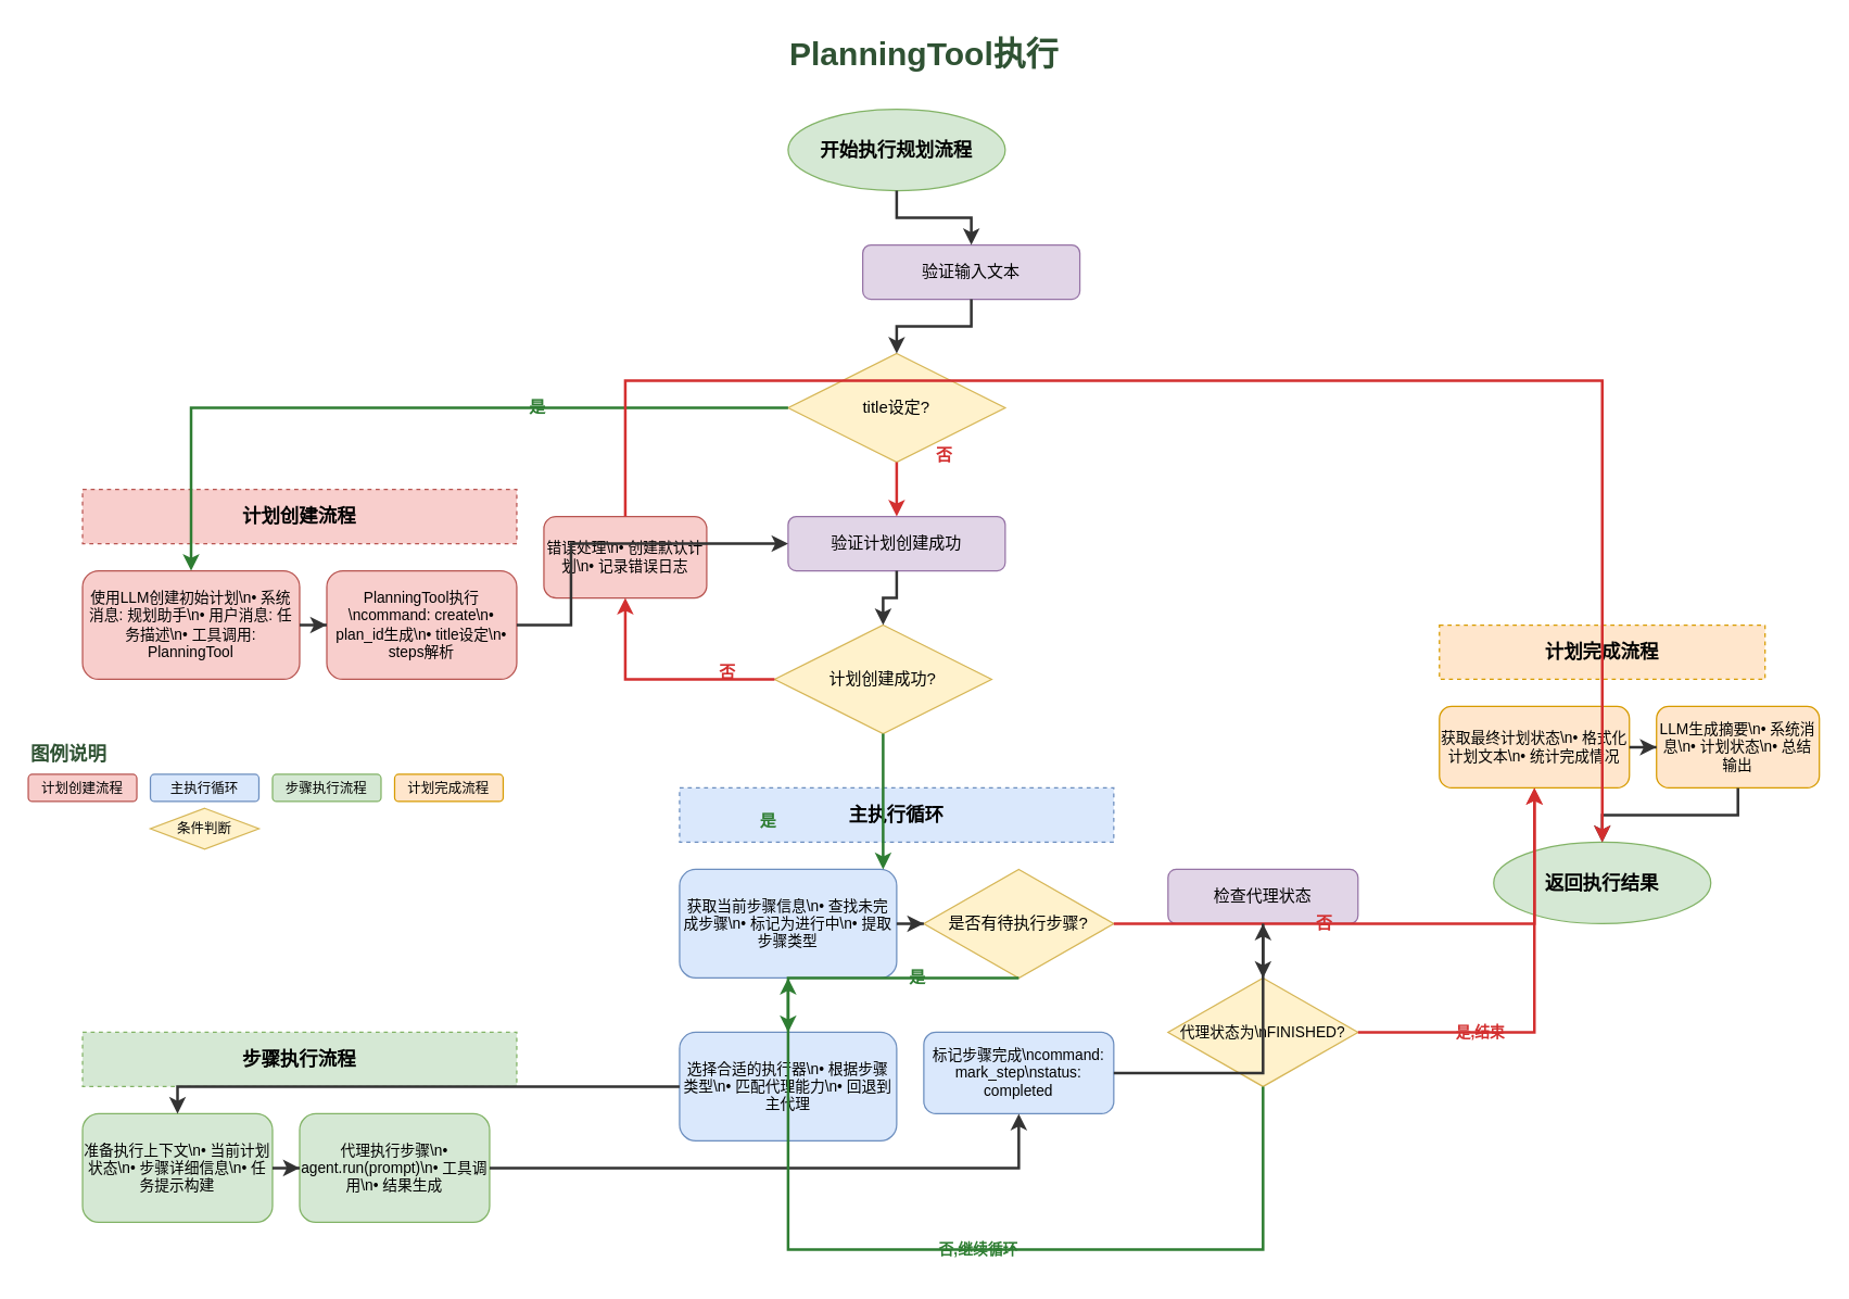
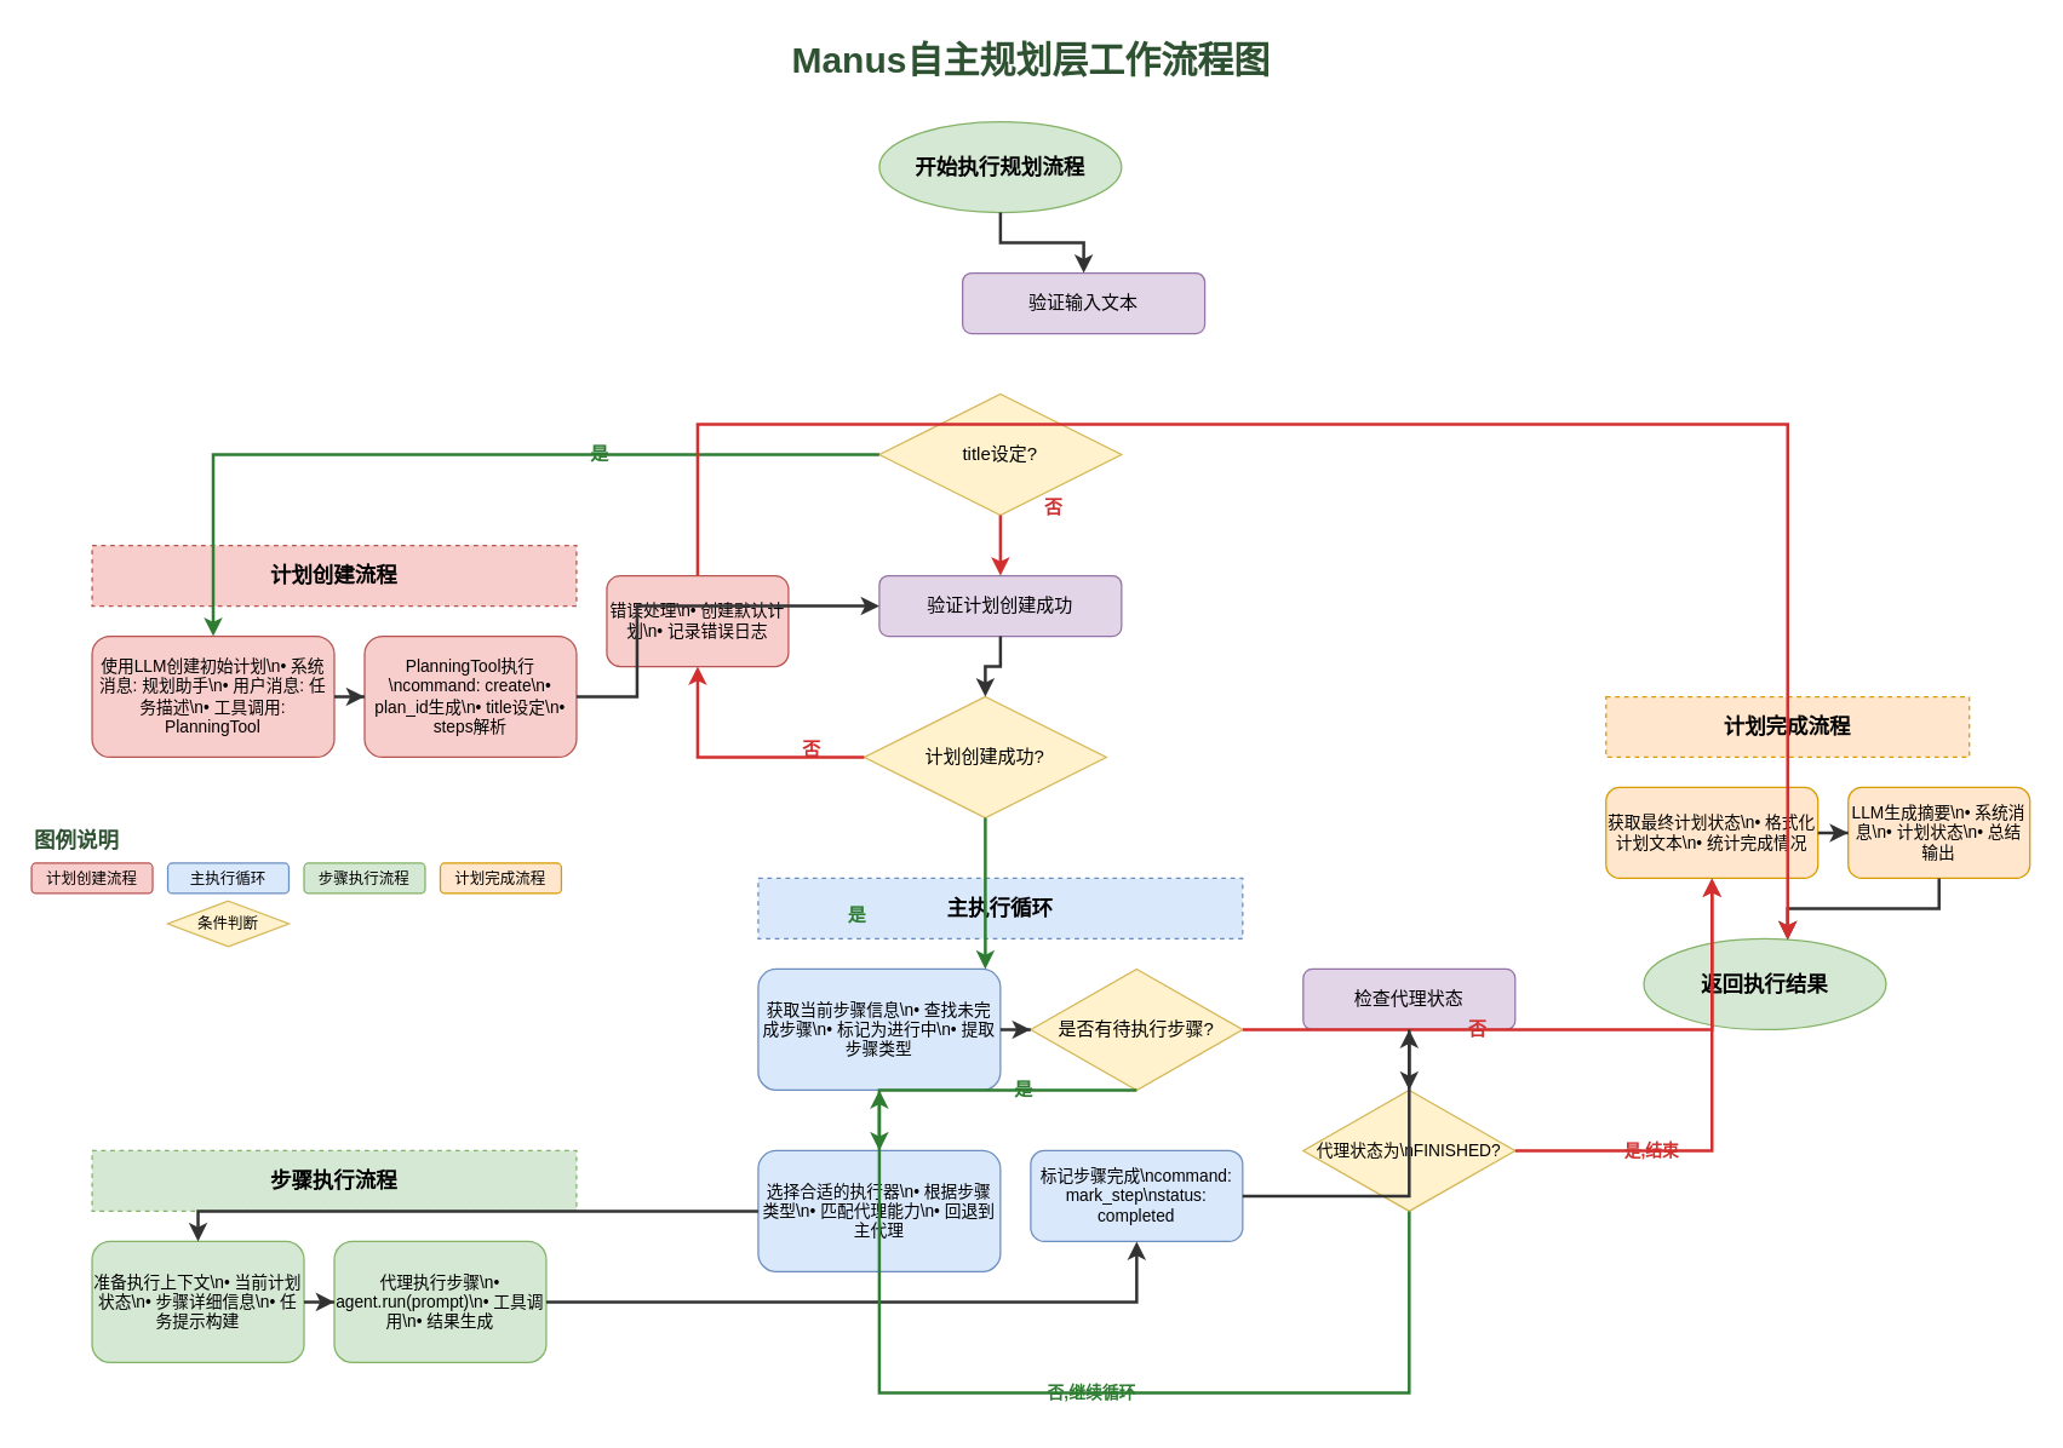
  <mxCell id="0" />
  <mxCell id="1" parent="0" />
- <mxCell id="2" value="PlanningTool执行" style="text;html=1;align=center;verticalAlign=middle;resizable=0;points=[];autosize=1;strokeColor=none;fillColor=none;fontSize=24;fontStyle=1;fontColor=#2F5233;" vertex="1" parent="1"><mxGeometry x="430" y="20" width="500" height="40" as="geometry" /></mxCell>
+ <mxCell id="2" value="Manus自主规划层工作流程图" style="text;html=1;align=center;verticalAlign=middle;resizable=0;points=[];autosize=1;strokeColor=none;fillColor=none;fontSize=24;fontStyle=1;fontColor=#2F5233;" vertex="1" parent="1"><mxGeometry x="430" y="20" width="500" height="40" as="geometry" /></mxCell>
  <mxCell id="3" value="开始执行规划流程" style="ellipse;whiteSpace=wrap;html=1;fillColor=#d5e8d4;strokeColor=#82b366;fontSize=14;fontStyle=1;" vertex="1" parent="1"><mxGeometry x="580" y="80" width="160" height="60" as="geometry" /></mxCell>
  <mxCell id="4" value="验证输入文本" style="rounded=1;whiteSpace=wrap;html=1;fillColor=#e1d5e7;strokeColor=#9673a6;fontSize=12;" vertex="1" parent="1"><mxGeometry x="635" y="180" width="160" height="40" as="geometry" /></mxCell>
  <mxCell id="5" value="title设定?" style="rhombus;whiteSpace=wrap;html=1;fillColor=#fff2cc;strokeColor=#d6b656;fontSize=12;" vertex="1" parent="1"><mxGeometry x="580" y="260" width="160" height="80" as="geometry" /></mxCell>
  <mxCell id="6" value="计划创建流程" style="rounded=0;whiteSpace=wrap;html=1;fillColor=#f8cecc;strokeColor=#b85450;fontSize=14;fontStyle=1;dashed=1;" vertex="1" parent="1"><mxGeometry x="60" y="360" width="320" height="40" as="geometry" /></mxCell>
  <mxCell id="7" value="使用LLM创建初始计划\n• 系统消息: 规划助手\n• 用户消息: 任务描述\n• 工具调用: PlanningTool" style="rounded=1;whiteSpace=wrap;html=1;fillColor=#f8cecc;strokeColor=#b85450;fontSize=11;" vertex="1" parent="1"><mxGeometry x="60" y="420" width="160" height="80" as="geometry" /></mxCell>
  <mxCell id="8" value="PlanningTool执行\ncommand: create\n• plan_id生成\n• title设定\n• steps解析" style="rounded=1;whiteSpace=wrap;html=1;fillColor=#f8cecc;strokeColor=#b85450;fontSize=11;" vertex="1" parent="1"><mxGeometry x="240" y="420" width="140" height="80" as="geometry" /></mxCell>
  <mxCell id="9" value="验证计划创建成功" style="rounded=1;whiteSpace=wrap;html=1;fillColor=#e1d5e7;strokeColor=#9673a6;fontSize=12;" vertex="1" parent="1"><mxGeometry x="580" y="380" width="160" height="40" as="geometry" /></mxCell>
  <mxCell id="10" value="计划创建成功?" style="rhombus;whiteSpace=wrap;html=1;fillColor=#fff2cc;strokeColor=#d6b656;fontSize=12;" vertex="1" parent="1"><mxGeometry x="570" y="460" width="160" height="80" as="geometry" /></mxCell>
  <mxCell id="11" value="主执行循环" style="rounded=0;whiteSpace=wrap;html=1;fillColor=#dae8fc;strokeColor=#6c8ebf;fontSize=14;fontStyle=1;dashed=1;" vertex="1" parent="1"><mxGeometry x="500" y="580" width="320" height="40" as="geometry" /></mxCell>
  <mxCell id="12" value="获取当前步骤信息\n• 查找未完成步骤\n• 标记为进行中\n• 提取步骤类型" style="rounded=1;whiteSpace=wrap;html=1;fillColor=#dae8fc;strokeColor=#6c8ebf;fontSize=11;" vertex="1" parent="1"><mxGeometry x="500" y="640" width="160" height="80" as="geometry" /></mxCell>
  <mxCell id="13" value="是否有待执行步骤?" style="rhombus;whiteSpace=wrap;html=1;fillColor=#fff2cc;strokeColor=#d6b656;fontSize=12;" vertex="1" parent="1"><mxGeometry x="680" y="640" width="140" height="80" as="geometry" /></mxCell>
  <mxCell id="14" value="选择合适的执行器\n• 根据步骤类型\n• 匹配代理能力\n• 回退到主代理" style="rounded=1;whiteSpace=wrap;html=1;fillColor=#dae8fc;strokeColor=#6c8ebf;fontSize=11;" vertex="1" parent="1"><mxGeometry x="500" y="760" width="160" height="80" as="geometry" /></mxCell>
  <mxCell id="15" value="步骤执行流程" style="rounded=0;whiteSpace=wrap;html=1;fillColor=#d5e8d4;strokeColor=#82b366;fontSize=14;fontStyle=1;dashed=1;" vertex="1" parent="1"><mxGeometry x="60" y="760" width="320" height="40" as="geometry" /></mxCell>
  <mxCell id="16" value="准备执行上下文\n• 当前计划状态\n• 步骤详细信息\n• 任务提示构建" style="rounded=1;whiteSpace=wrap;html=1;fillColor=#d5e8d4;strokeColor=#82b366;fontSize=11;" vertex="1" parent="1"><mxGeometry x="60" y="820" width="140" height="80" as="geometry" /></mxCell>
  <mxCell id="17" value="代理执行步骤\n• agent.run(prompt)\n• 工具调用\n• 结果生成" style="rounded=1;whiteSpace=wrap;html=1;fillColor=#d5e8d4;strokeColor=#82b366;fontSize=11;" vertex="1" parent="1"><mxGeometry x="220" y="820" width="140" height="80" as="geometry" /></mxCell>
  <mxCell id="18" value="标记步骤完成\ncommand: mark_step\nstatus: completed" style="rounded=1;whiteSpace=wrap;html=1;fillColor=#dae8fc;strokeColor=#6c8ebf;fontSize=11;" vertex="1" parent="1"><mxGeometry x="680" y="760" width="140" height="60" as="geometry" /></mxCell>
  <mxCell id="19" value="检查代理状态" style="rounded=1;whiteSpace=wrap;html=1;fillColor=#e1d5e7;strokeColor=#9673a6;fontSize=12;" vertex="1" parent="1"><mxGeometry x="860" y="640" width="140" height="40" as="geometry" /></mxCell>
  <mxCell id="20" value="代理状态为\nFINISHED?" style="rhombus;whiteSpace=wrap;html=1;fillColor=#fff2cc;strokeColor=#d6b656;fontSize=11;" vertex="1" parent="1"><mxGeometry x="860" y="720" width="140" height="80" as="geometry" /></mxCell>
  <mxCell id="21" value="计划完成流程" style="rounded=0;whiteSpace=wrap;html=1;fillColor=#ffe6cc;strokeColor=#d79b00;fontSize=14;fontStyle=1;dashed=1;" vertex="1" parent="1"><mxGeometry x="1060" y="460" width="240" height="40" as="geometry" /></mxCell>
  <mxCell id="22" value="获取最终计划状态\n• 格式化计划文本\n• 统计完成情况" style="rounded=1;whiteSpace=wrap;html=1;fillColor=#ffe6cc;strokeColor=#d79b00;fontSize=11;" vertex="1" parent="1"><mxGeometry x="1060" y="520" width="140" height="60" as="geometry" /></mxCell>
  <mxCell id="23" value="LLM生成摘要\n• 系统消息\n• 计划状态\n• 总结输出" style="rounded=1;whiteSpace=wrap;html=1;fillColor=#ffe6cc;strokeColor=#d79b00;fontSize=11;" vertex="1" parent="1"><mxGeometry x="1220" y="520" width="120" height="60" as="geometry" /></mxCell>
  <mxCell id="24" value="错误处理\n• 创建默认计划\n• 记录错误日志" style="rounded=1;whiteSpace=wrap;html=1;fillColor=#f8cecc;strokeColor=#b85450;fontSize=11;" vertex="1" parent="1"><mxGeometry x="400" y="380" width="120" height="60" as="geometry" /></mxCell>
- <mxCell id="25" value="返回执行结果" style="ellipse;whiteSpace=wrap;html=1;fillColor=#d5e8d4;strokeColor=#82b366;fontSize=14;fontStyle=1;" vertex="1" parent="1"><mxGeometry x="1100" y="620" width="160" height="60" as="geometry" /></mxCell>
+ <mxCell id="25" value="返回执行结果" style="ellipse;whiteSpace=wrap;html=1;fillColor=#d5e8d4;strokeColor=#82b366;fontSize=14;fontStyle=1;" vertex="1" parent="1"><mxGeometry x="1085" y="620" width="160" height="60" as="geometry" /></mxCell>
  <mxCell id="26" style="edgeStyle=orthogonalEdgeStyle;rounded=0;orthogonalLoop=1;jettySize=auto;html=1;strokeWidth=2;strokeColor=#333333;" source="3" target="4" edge="1" parent="1"><mxGeometry relative="1" as="geometry" /></mxCell>
- <mxCell id="27" style="edgeStyle=orthogonalEdgeStyle;rounded=0;orthogonalLoop=1;jettySize=auto;html=1;strokeWidth=2;strokeColor=#333333;" source="4" target="5" edge="1" parent="1"><mxGeometry relative="1" as="geometry" /></mxCell>
  <mxCell id="28" style="edgeStyle=orthogonalEdgeStyle;rounded=0;orthogonalLoop=1;jettySize=auto;html=1;strokeWidth=2;strokeColor=#2e7d32;" source="5" target="7" edge="1" parent="1"><mxGeometry relative="1" as="geometry"><Array as="points"><mxPoint x="620" y="300" /><mxPoint x="140" y="300" /></Array></mxGeometry></mxCell>
  <mxCell id="29" value="是" style="text;html=1;align=center;verticalAlign=middle;resizable=0;points=[];autosize=1;strokeColor=none;fillColor=none;fontSize=12;fontColor=#2e7d32;fontStyle=1;" vertex="1" parent="1"><mxGeometry x="380" y="285" width="30" height="30" as="geometry" /></mxCell>
  <mxCell id="30" style="edgeStyle=orthogonalEdgeStyle;rounded=0;orthogonalLoop=1;jettySize=auto;html=1;strokeWidth=2;strokeColor=#333333;" source="7" target="8" edge="1" parent="1"><mxGeometry relative="1" as="geometry" /></mxCell>
  <mxCell id="31" style="edgeStyle=orthogonalEdgeStyle;rounded=0;orthogonalLoop=1;jettySize=auto;html=1;strokeWidth=2;strokeColor=#333333;" source="8" target="9" edge="1" parent="1"><mxGeometry relative="1" as="geometry"><Array as="points"><mxPoint x="420" y="460" /><mxPoint x="420" y="400" /><mxPoint x="660" y="400" /></Array></mxGeometry></mxCell>
  <mxCell id="32" style="edgeStyle=orthogonalEdgeStyle;rounded=0;orthogonalLoop=1;jettySize=auto;html=1;strokeWidth=2;strokeColor=#d32f2f;" source="5" target="9" edge="1" parent="1"><mxGeometry relative="1" as="geometry" /></mxCell>
  <mxCell id="33" value="否" style="text;html=1;align=center;verticalAlign=middle;resizable=0;points=[];autosize=1;strokeColor=none;fillColor=none;fontSize=12;fontColor=#d32f2f;fontStyle=1;" vertex="1" parent="1"><mxGeometry x="680" y="320" width="30" height="30" as="geometry" /></mxCell>
  <mxCell id="34" style="edgeStyle=orthogonalEdgeStyle;rounded=0;orthogonalLoop=1;jettySize=auto;html=1;strokeWidth=2;strokeColor=#333333;" source="9" target="10" edge="1" parent="1"><mxGeometry relative="1" as="geometry" /></mxCell>
  <mxCell id="35" style="edgeStyle=orthogonalEdgeStyle;rounded=0;orthogonalLoop=1;jettySize=auto;html=1;strokeWidth=2;strokeColor=#2e7d32;" source="10" target="12" edge="1" parent="1"><mxGeometry relative="1" as="geometry"><Array as="points"><mxPoint x="580" y="500" /><mxPoint x="580" y="680" /></Array></mxGeometry></mxCell>
  <mxCell id="36" value="是" style="text;html=1;align=center;verticalAlign=middle;resizable=0;points=[];autosize=1;strokeColor=none;fillColor=none;fontSize=12;fontColor=#2e7d32;fontStyle=1;" vertex="1" parent="1"><mxGeometry x="550" y="590" width="30" height="30" as="geometry" /></mxCell>
  <mxCell id="37" style="edgeStyle=orthogonalEdgeStyle;rounded=0;orthogonalLoop=1;jettySize=auto;html=1;strokeWidth=2;strokeColor=#d32f2f;" source="10" target="24" edge="1" parent="1"><mxGeometry relative="1" as="geometry" /></mxCell>
  <mxCell id="38" value="否" style="text;html=1;align=center;verticalAlign=middle;resizable=0;points=[];autosize=1;strokeColor=none;fillColor=none;fontSize=12;fontColor=#d32f2f;fontStyle=1;" vertex="1" parent="1"><mxGeometry x="520" y="480" width="30" height="30" as="geometry" /></mxCell>
  <mxCell id="39" style="edgeStyle=orthogonalEdgeStyle;rounded=0;orthogonalLoop=1;jettySize=auto;html=1;strokeWidth=2;strokeColor=#333333;" source="12" target="13" edge="1" parent="1"><mxGeometry relative="1" as="geometry" /></mxCell>
  <mxCell id="40" style="edgeStyle=orthogonalEdgeStyle;rounded=0;orthogonalLoop=1;jettySize=auto;html=1;strokeWidth=2;strokeColor=#2e7d32;" source="13" target="14" edge="1" parent="1"><mxGeometry relative="1" as="geometry"><Array as="points"><mxPoint x="750" y="720" /><mxPoint x="580" y="720" /><mxPoint x="580" y="800" /></Array></mxGeometry></mxCell>
  <mxCell id="41" value="是" style="text;html=1;align=center;verticalAlign=middle;resizable=0;points=[];autosize=1;strokeColor=none;fillColor=none;fontSize=12;fontColor=#2e7d32;fontStyle=1;" vertex="1" parent="1"><mxGeometry x="660" y="705" width="30" height="30" as="geometry" /></mxCell>
  <mxCell id="42" style="edgeStyle=orthogonalEdgeStyle;rounded=0;orthogonalLoop=1;jettySize=auto;html=1;strokeWidth=2;strokeColor=#d32f2f;" source="13" target="22" edge="1" parent="1"><mxGeometry relative="1" as="geometry"><Array as="points"><mxPoint x="830" y="680" /><mxPoint x="1130" y="680" /><mxPoint x="1130" y="550" /></Array></mxGeometry></mxCell>
  <mxCell id="43" value="否" style="text;html=1;align=center;verticalAlign=middle;resizable=0;points=[];autosize=1;strokeColor=none;fillColor=none;fontSize=12;fontColor=#d32f2f;fontStyle=1;" vertex="1" parent="1"><mxGeometry x="960" y="665" width="30" height="30" as="geometry" /></mxCell>
  <mxCell id="44" style="edgeStyle=orthogonalEdgeStyle;rounded=0;orthogonalLoop=1;jettySize=auto;html=1;strokeWidth=2;strokeColor=#333333;" source="14" target="16" edge="1" parent="1"><mxGeometry relative="1" as="geometry"><Array as="points"><mxPoint x="460" y="800" /><mxPoint x="130" y="800" /><mxPoint x="130" y="860" /></Array></mxGeometry></mxCell>
  <mxCell id="45" style="edgeStyle=orthogonalEdgeStyle;rounded=0;orthogonalLoop=1;jettySize=auto;html=1;strokeWidth=2;strokeColor=#333333;" source="16" target="17" edge="1" parent="1"><mxGeometry relative="1" as="geometry" /></mxCell>
  <mxCell id="46" style="edgeStyle=orthogonalEdgeStyle;rounded=0;orthogonalLoop=1;jettySize=auto;html=1;strokeWidth=2;strokeColor=#333333;" source="17" target="18" edge="1" parent="1"><mxGeometry relative="1" as="geometry"><Array as="points"><mxPoint x="420" y="860" /><mxPoint x="750" y="860" /><mxPoint x="750" y="790" /></Array></mxGeometry></mxCell>
  <mxCell id="47" style="edgeStyle=orthogonalEdgeStyle;rounded=0;orthogonalLoop=1;jettySize=auto;html=1;strokeWidth=2;strokeColor=#333333;" source="18" target="19" edge="1" parent="1"><mxGeometry relative="1" as="geometry"><Array as="points"><mxPoint x="820" y="790" /><mxPoint x="930" y="790" /><mxPoint x="930" y="660" /></Array></mxGeometry></mxCell>
  <mxCell id="48" style="edgeStyle=orthogonalEdgeStyle;rounded=0;orthogonalLoop=1;jettySize=auto;html=1;strokeWidth=2;strokeColor=#333333;" source="19" target="20" edge="1" parent="1"><mxGeometry relative="1" as="geometry" /></mxCell>
  <mxCell id="49" style="edgeStyle=orthogonalEdgeStyle;rounded=0;orthogonalLoop=1;jettySize=auto;html=1;strokeWidth=2;strokeColor=#2e7d32;" source="20" target="12" edge="1" parent="1"><mxGeometry relative="1" as="geometry"><Array as="points"><mxPoint x="930" y="920" /><mxPoint x="580" y="920" /></Array></mxGeometry></mxCell>
  <mxCell id="50" value="否,继续循环" style="text;html=1;align=center;verticalAlign=middle;resizable=0;points=[];autosize=1;strokeColor=none;fillColor=none;fontSize=11;fontColor=#2e7d32;fontStyle=1;" vertex="1" parent="1"><mxGeometry x="680" y="905" width="80" height="30" as="geometry" /></mxCell>
  <mxCell id="51" style="edgeStyle=orthogonalEdgeStyle;rounded=0;orthogonalLoop=1;jettySize=auto;html=1;strokeWidth=2;strokeColor=#d32f2f;" source="20" target="22" edge="1" parent="1"><mxGeometry relative="1" as="geometry"><Array as="points"><mxPoint x="1040" y="760" /><mxPoint x="1130" y="760" /><mxPoint x="1130" y="550" /></Array></mxGeometry></mxCell>
  <mxCell id="52" value="是,结束" style="text;html=1;align=center;verticalAlign=middle;resizable=0;points=[];autosize=1;strokeColor=none;fillColor=none;fontSize=11;fontColor=#d32f2f;fontStyle=1;" vertex="1" parent="1"><mxGeometry x="1060" y="745" width="60" height="30" as="geometry" /></mxCell>
  <mxCell id="53" style="edgeStyle=orthogonalEdgeStyle;rounded=0;orthogonalLoop=1;jettySize=auto;html=1;strokeWidth=2;strokeColor=#333333;" source="22" target="23" edge="1" parent="1"><mxGeometry relative="1" as="geometry" /></mxCell>
  <mxCell id="54" style="edgeStyle=orthogonalEdgeStyle;rounded=0;orthogonalLoop=1;jettySize=auto;html=1;strokeWidth=2;strokeColor=#333333;" source="23" target="25" edge="1" parent="1"><mxGeometry relative="1" as="geometry"><Array as="points"><mxPoint x="1280" y="600" /><mxPoint x="1180" y="600" /><mxPoint x="1180" y="650" /></Array></mxGeometry></mxCell>
  <mxCell id="55" style="edgeStyle=orthogonalEdgeStyle;rounded=0;orthogonalLoop=1;jettySize=auto;html=1;strokeWidth=2;strokeColor=#d32f2f;" source="24" target="25" edge="1" parent="1"><mxGeometry relative="1" as="geometry"><Array as="points"><mxPoint x="460" y="280" /><mxPoint x="1180" y="280" /></Array></mxGeometry></mxCell>
  <mxCell id="56" value="图例说明" style="text;html=1;align=left;verticalAlign=middle;resizable=0;points=[];autosize=1;strokeColor=none;fillColor=none;fontSize=14;fontStyle=1;fontColor=#2F5233;" vertex="1" parent="1"><mxGeometry x="20" y="540" width="80" height="30" as="geometry" /></mxCell>
  <mxCell id="57" value="计划创建流程" style="rounded=1;whiteSpace=wrap;html=1;fillColor=#f8cecc;strokeColor=#b85450;fontSize=10;" vertex="1" parent="1"><mxGeometry x="20" y="570" width="80" height="20" as="geometry" /></mxCell>
  <mxCell id="58" value="主执行循环" style="rounded=1;whiteSpace=wrap;html=1;fillColor=#dae8fc;strokeColor=#6c8ebf;fontSize=10;" vertex="1" parent="1"><mxGeometry x="110" y="570" width="80" height="20" as="geometry" /></mxCell>
  <mxCell id="59" value="步骤执行流程" style="rounded=1;whiteSpace=wrap;html=1;fillColor=#d5e8d4;strokeColor=#82b366;fontSize=10;" vertex="1" parent="1"><mxGeometry x="200" y="570" width="80" height="20" as="geometry" /></mxCell>
  <mxCell id="60" value="计划完成流程" style="rounded=1;whiteSpace=wrap;html=1;fillColor=#ffe6cc;strokeColor=#d79b00;fontSize=10;" vertex="1" parent="1"><mxGeometry x="290" y="570" width="80" height="20" as="geometry" /></mxCell>
  <mxCell id="61" value="条件判断" style="rhombus;whiteSpace=wrap;html=1;fillColor=#fff2cc;strokeColor=#d6b656;fontSize=10;" vertex="1" parent="1"><mxGeometry x="110" y="595" width="80" height="30" as="geometry" /></mxCell>
